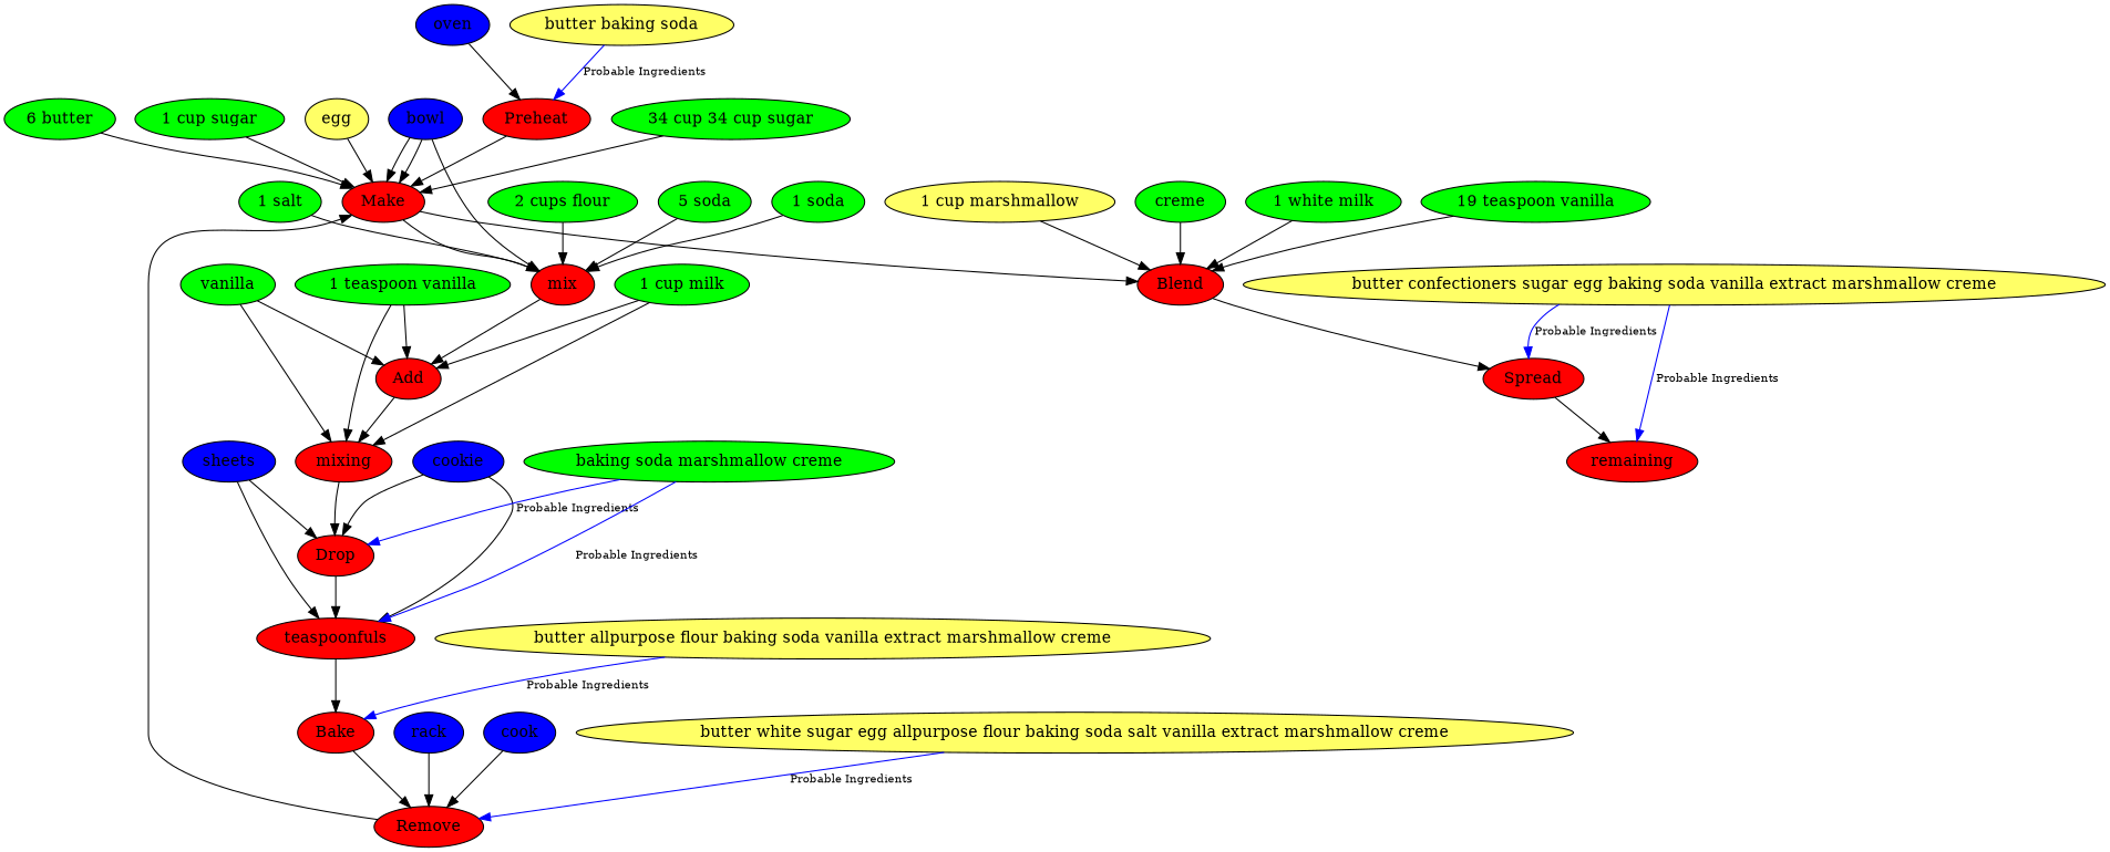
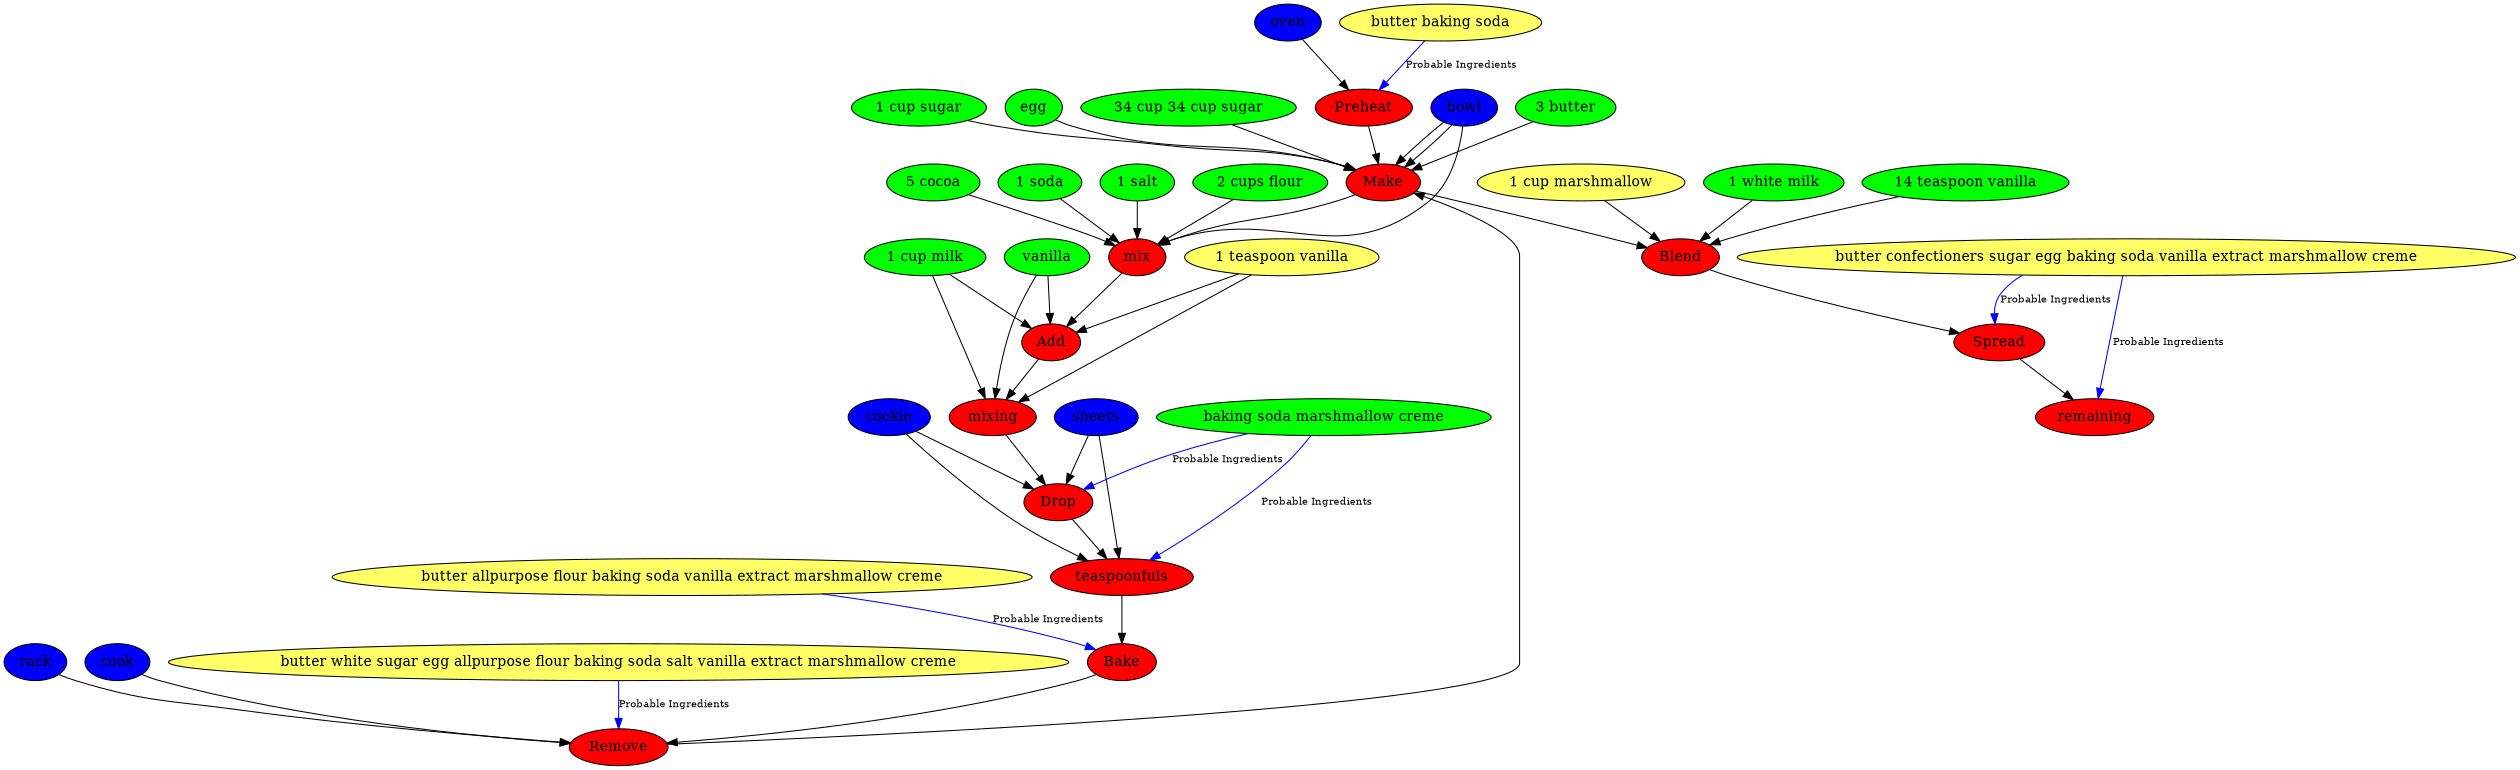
  digraph {
    node [fillcolor=green style=filled]
    Preheat [fillcolor=red]
    Make [fillcolor=red]
    mix [fillcolor=red]
    Blend [fillcolor=red]
    oven [fillcolor="#0000ff"]
    "butter baking soda" [fillcolor="#ffff66"]
    Add [fillcolor=red]
    Spread [fillcolor=red]
-   "6 butter"
+   "6 butter" [label="3 butter"]
    "1 cup sugar"
-   egg [fillcolor="#ffff66"]
+   egg
    bowl [fillcolor="#0000ff"]
    mixing [fillcolor=red]
    "2 cups flour"
-   "5 cocoa" [label="5 soda"]
+   "5 cocoa"
    "1 soda"
    "1 salt"
    Drop [fillcolor=red]
    n19 [label=vanilla]
    "1 cup milk"
-   "1 teaspoon vanilla"
+   "1 teaspoon vanilla" [fillcolor="#ffff66"]
    teaspoonfuls [fillcolor=red]
    Bake [fillcolor=red]
    Remove [fillcolor=red]
    cookie [fillcolor="#0000ff"]
    sheets [fillcolor="#0000ff"]
    "baking soda marshmallow creme"
    "butter allpurpose flour baking soda vanilla extract marshmallow creme" [fillcolor="#ffff66"]
    rack [fillcolor="#0000ff"]
    cook [fillcolor="#0000ff"]
    "butter white sugar egg allpurpose flour baking soda salt vanilla extract marshmallow creme" [fillcolor="#ffff66"]
    "34 cup 34 cup sugar"
    remaining [fillcolor=red]
-   "14 teaspoon vanilla" [label="19 teaspoon vanilla"]
+   "14 teaspoon vanilla"
    "1 cup marshmallow" [fillcolor="#ffff66"]
-   creme
    n37 [label="1 white milk"]
    "butter confectioners sugar egg baking soda vanilla extract marshmallow creme" [fillcolor="#ffff66"]
    Preheat -> Make
    Make -> mix
    Make -> Blend
    mix -> Add
    Blend -> Spread
    oven -> Preheat
    "butter baking soda" -> Preheat [color=blue fontsize=10.0 label="Probable Ingredients" labelfontcolor="#009933"]
    Add -> mixing
    Spread -> remaining
    "6 butter" -> Make
    "1 cup sugar" -> Make
    egg -> Make
    bowl -> Make
    bowl -> Make
    bowl -> mix
    mixing -> Drop
    "2 cups flour" -> mix
    "5 cocoa" -> mix
    "1 soda" -> mix
    "1 salt" -> mix
    Drop -> teaspoonfuls
    n19 -> Add
    n19 -> mixing
    "1 cup milk" -> Add
    "1 cup milk" -> mixing
    "1 teaspoon vanilla" -> Add
    "1 teaspoon vanilla" -> mixing
    teaspoonfuls -> Bake
    Bake -> Remove
    Remove -> Make
    cookie -> Drop
    cookie -> teaspoonfuls
    sheets -> Drop
    sheets -> teaspoonfuls
    "baking soda marshmallow creme" -> Drop [color=blue fontsize=10.0 label="Probable Ingredients" labelfontcolor="#009933"]
    "baking soda marshmallow creme" -> teaspoonfuls [color=blue fontsize=10.0 label="Probable Ingredients" labelfontcolor="#009933"]
    "butter allpurpose flour baking soda vanilla extract marshmallow creme" -> Bake [color=blue fontsize=10.0 label="Probable Ingredients" labelfontcolor="#009933"]
    rack -> Remove
    cook -> Remove
    "butter white sugar egg allpurpose flour baking soda salt vanilla extract marshmallow creme" -> Remove [color=blue fontsize=10.0 label="Probable Ingredients" labelfontcolor="#009933"]
    "34 cup 34 cup sugar" -> Make
    "14 teaspoon vanilla" -> Blend
    "1 cup marshmallow" -> Blend
-   creme -> Blend
    n37 -> Blend
    "butter confectioners sugar egg baking soda vanilla extract marshmallow creme" -> Spread [color=blue fontsize=10.0 label="Probable Ingredients" labelfontcolor="#009933"]
    "butter confectioners sugar egg baking soda vanilla extract marshmallow creme" -> remaining [color=blue fontsize=10.0 label="Probable Ingredients" labelfontcolor="#009933"]
  }
